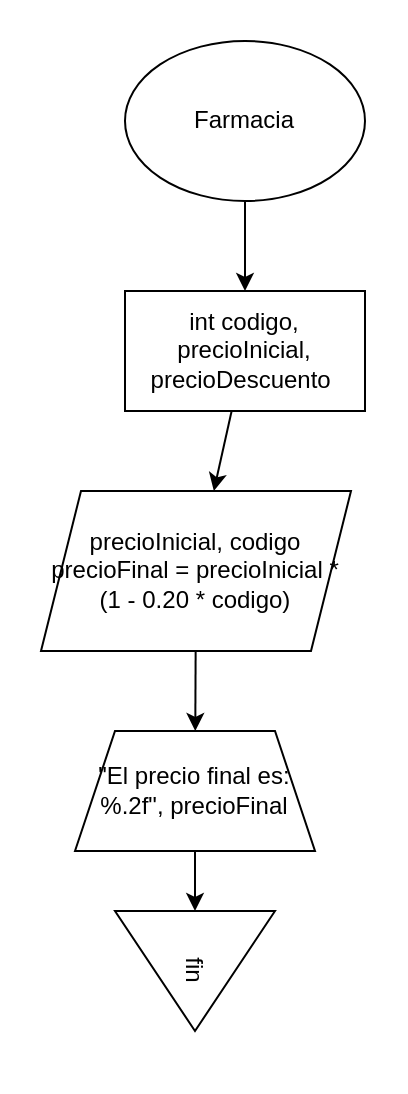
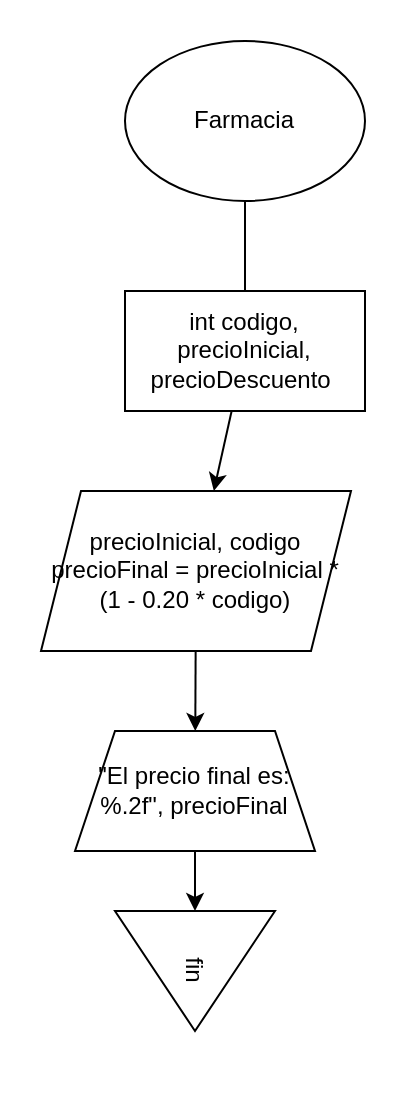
  <mxCell id="0" />
  <mxCell id="1" parent="0" />
- <mxCell id="2" style="edgeStyle=none;html=1;" edge="1" parent="1" source="3" target="5"><mxGeometry relative="1" as="geometry"><mxPoint x="97" y="165" as="targetPoint" /></mxGeometry></mxCell>
+ <mxCell id="2" style="edgeStyle=none;html=1;endArrow=none;" edge="1" parent="1" source="3" target="5"><mxGeometry relative="1" as="geometry"><mxPoint x="97" y="165" as="targetPoint" /></mxGeometry></mxCell>
  <mxCell id="3" value="Farmacia" style="ellipse;whiteSpace=wrap;html=1;" vertex="1" parent="1"><mxGeometry x="62" y="20" width="120" height="80" as="geometry" /></mxCell>
  <mxCell id="4" style="edgeStyle=none;html=1;" edge="1" parent="1" source="5" target="7"><mxGeometry relative="1" as="geometry"><mxPoint x="97" y="245" as="targetPoint" /></mxGeometry></mxCell>
  <mxCell id="5" value="int codigo, precioInicial, precioDescuento&amp;nbsp;" style="rounded=0;whiteSpace=wrap;html=1;" vertex="1" parent="1"><mxGeometry x="62" y="145" width="120" height="60" as="geometry" /></mxCell>
  <mxCell id="6" style="edgeStyle=none;html=1;" edge="1" parent="1" source="7" target="9"><mxGeometry relative="1" as="geometry"><mxPoint x="97" y="365" as="targetPoint" /></mxGeometry></mxCell>
  <mxCell id="7" value="precioInicial, codigo&lt;br&gt;precioFinal = precioInicial * (1 - 0.20 * codigo)" style="shape=parallelogram;perimeter=parallelogramPerimeter;whiteSpace=wrap;html=1;fixedSize=1;" vertex="1" parent="1"><mxGeometry x="20" y="245" width="155" height="80" as="geometry" /></mxCell>
  <mxCell id="8" style="edgeStyle=none;html=1;" edge="1" parent="1" source="9" target="10"><mxGeometry relative="1" as="geometry"><mxPoint x="97" y="465" as="targetPoint" /></mxGeometry></mxCell>
  <mxCell id="9" value="&quot;El precio final es: %.2f&quot;, precioFinal" style="shape=trapezoid;perimeter=trapezoidPerimeter;whiteSpace=wrap;html=1;fixedSize=1;" vertex="1" parent="1"><mxGeometry x="37" y="365" width="120" height="60" as="geometry" /></mxCell>
  <mxCell id="10" value="fin" style="triangle;whiteSpace=wrap;html=1;rotation=90;" vertex="1" parent="1"><mxGeometry x="67" y="445" width="60" height="80" as="geometry" /></mxCell>
